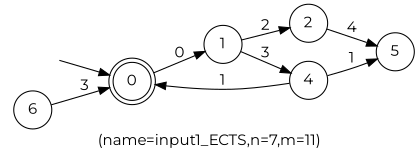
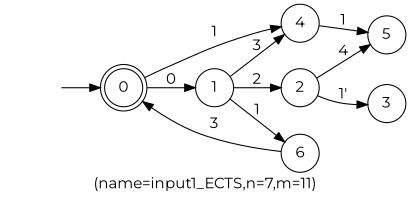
  digraph {
    fontname=Montserrat
    label="(name=input1_ECTS,n=7,m=11)"
    rankdir=LR
    node [fontname=Montserrat shape=circle]
    edge [fontname=Montserrat]
    _nil [style=invis shape=""]
    0 [shape=doublecircle]
    1
    6
    4
    2
    5
+   3
    _nil -> 0
    0 -> 1 [label=0]
+   1 -> 6 [label=1]
    1 -> 4 [label=3]
    1 -> 2 [label=2]
    6 -> 0 [label=3]
-   4 -> 0 [label=1]
+   0 -> 4 [label=1]
    4 -> 5 [label=1]
    2 -> 5 [label=4]
+   2 -> 3 [label="1'"]
  }
